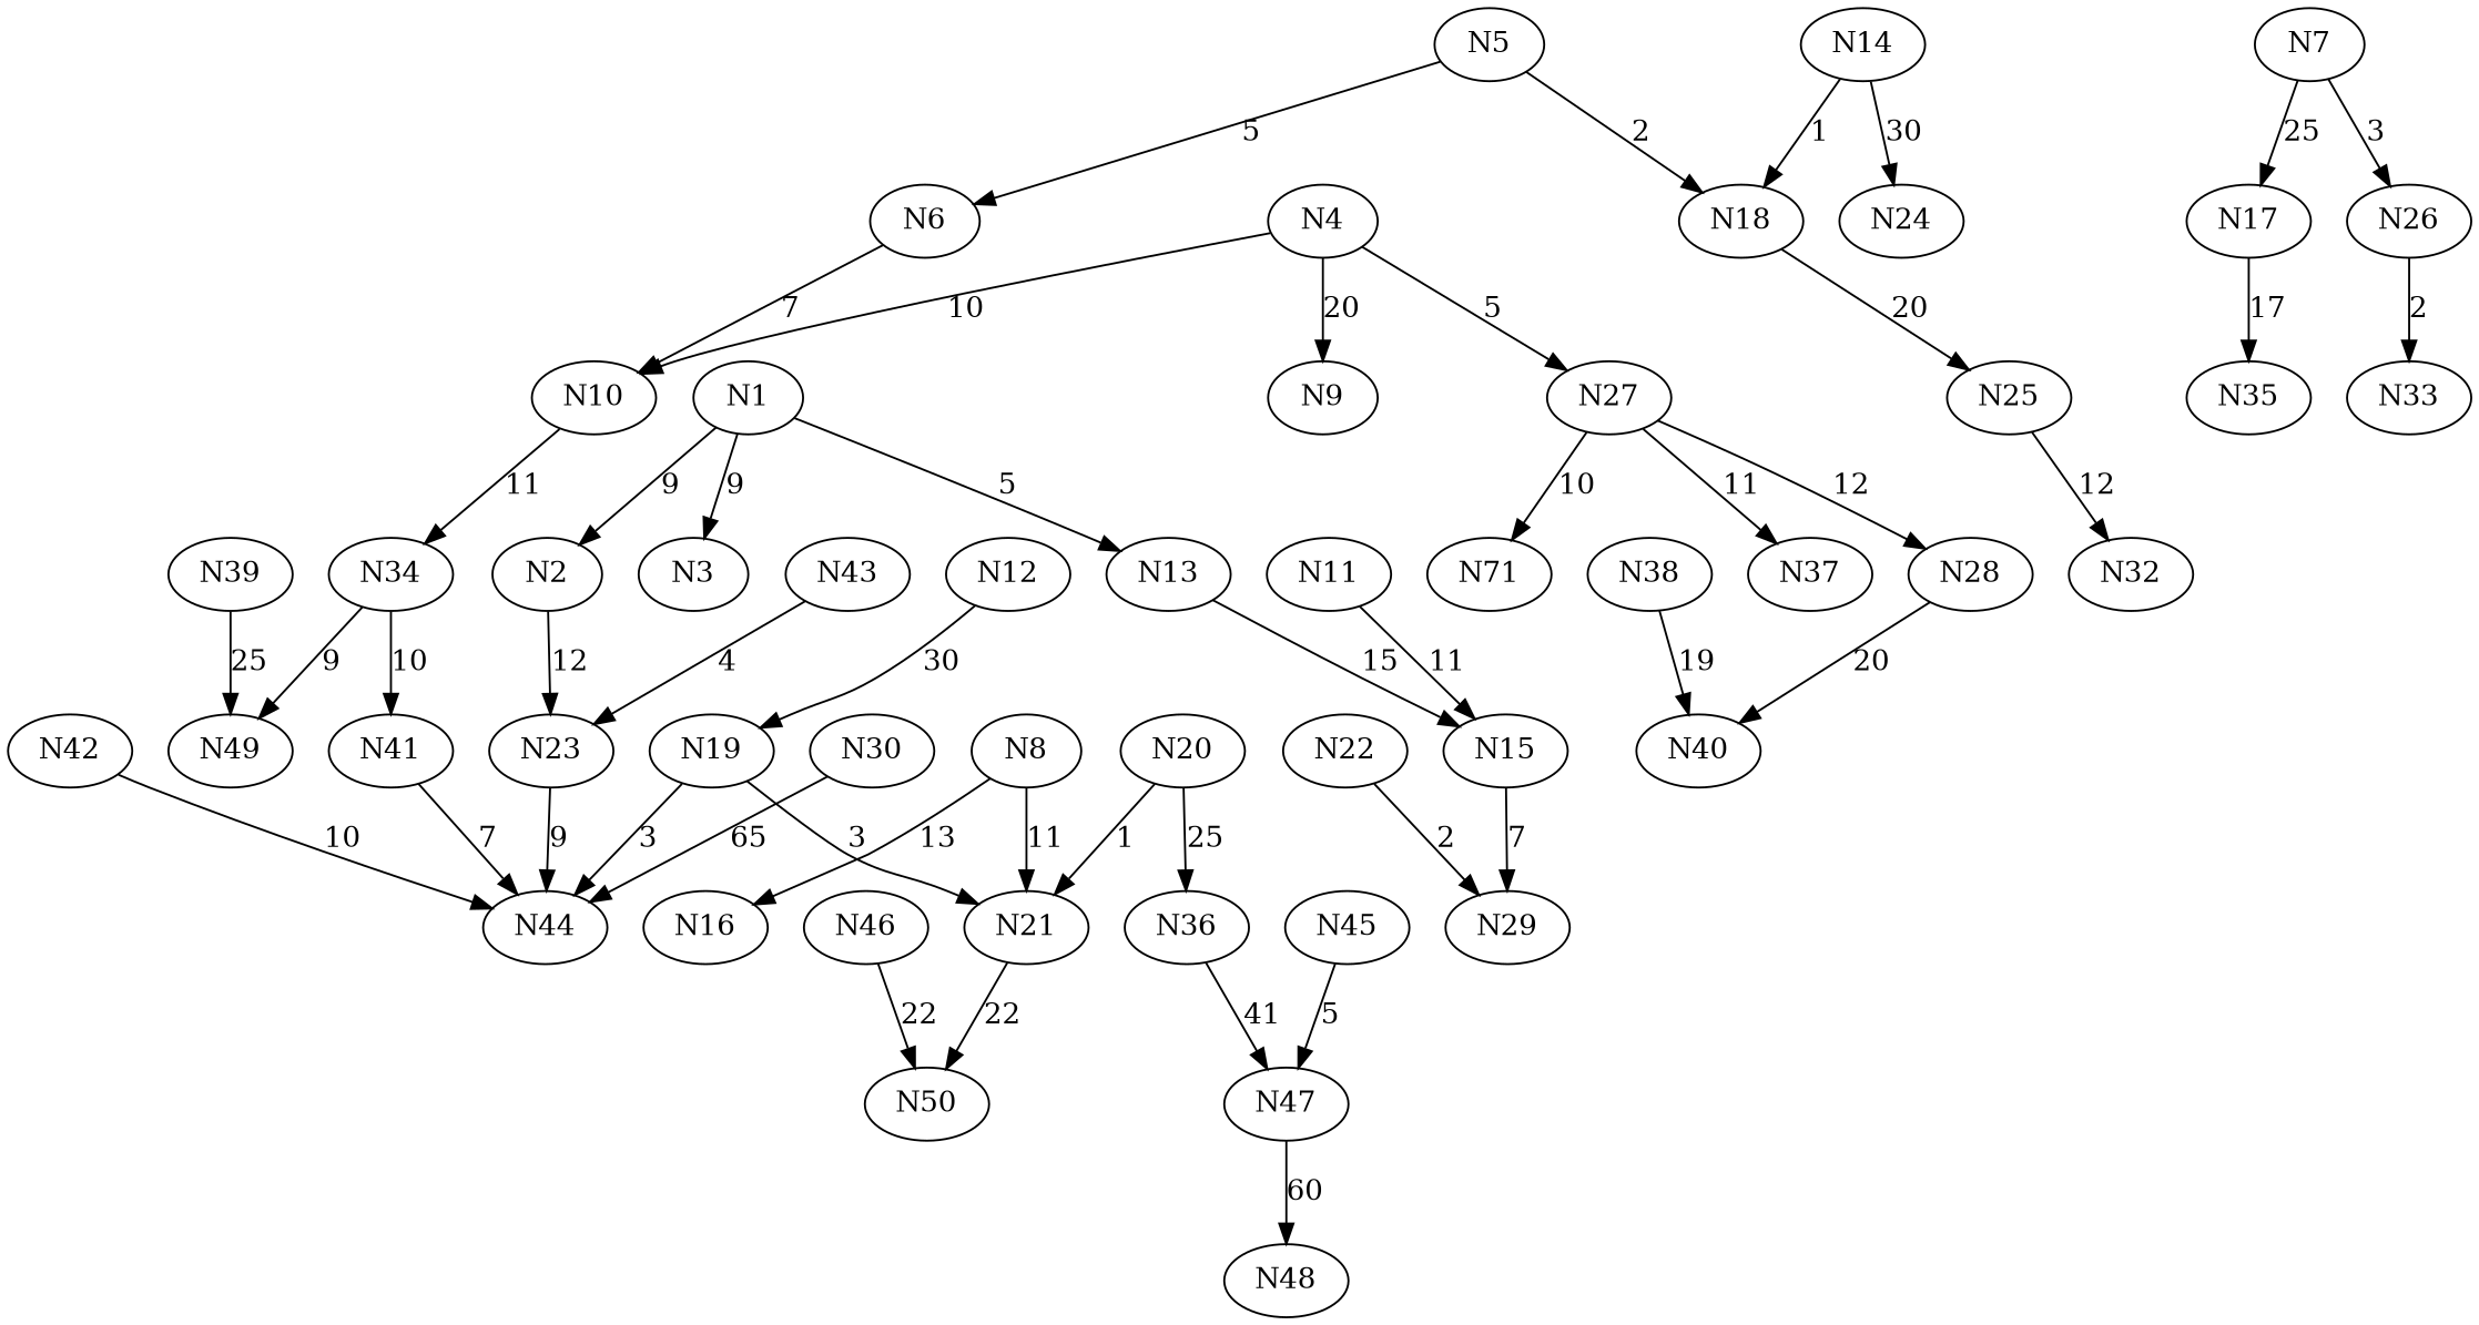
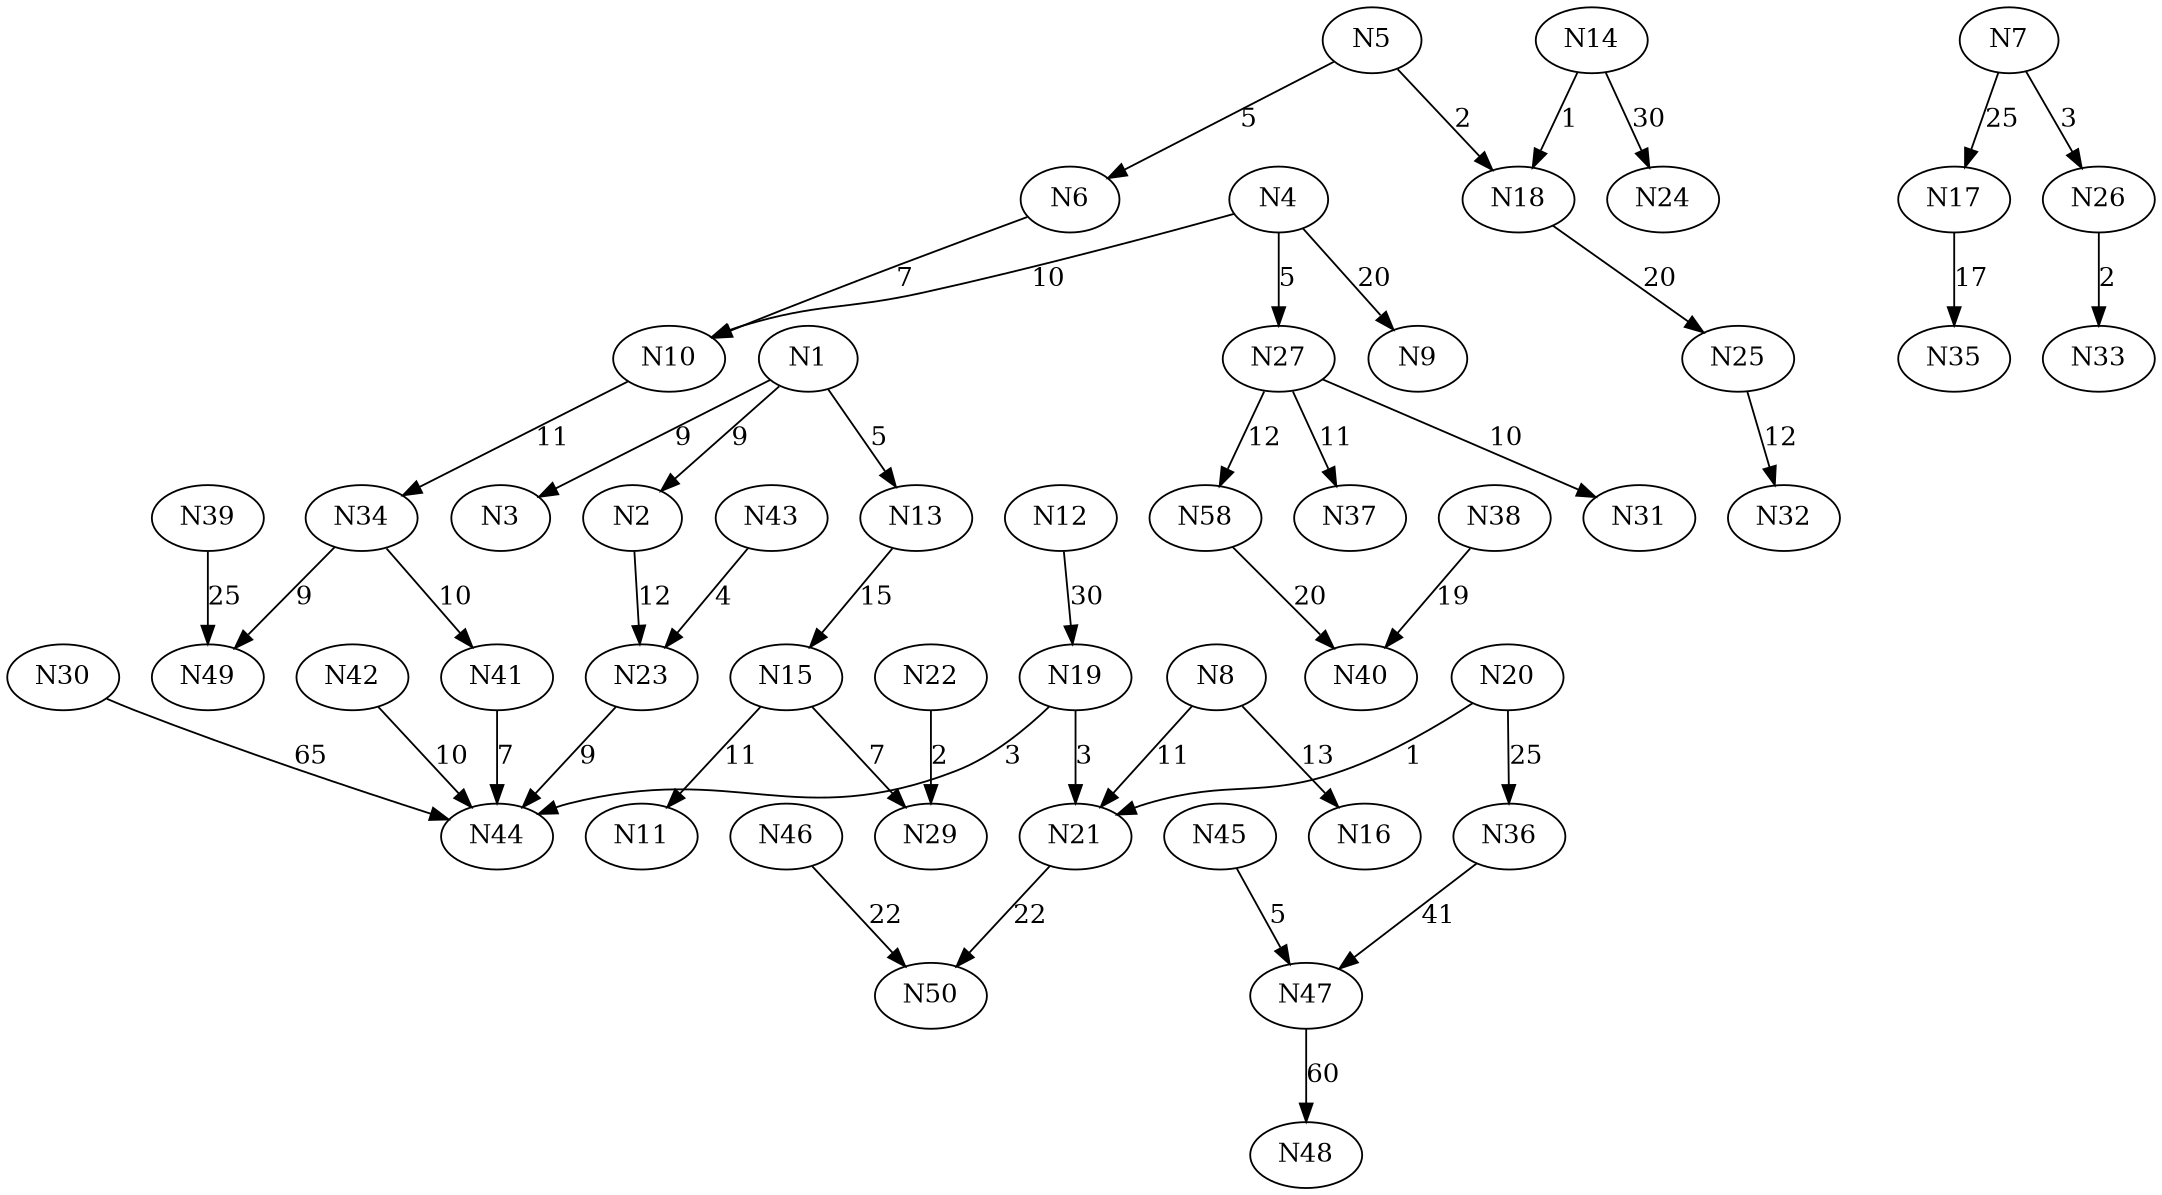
  digraph {
    n1 [label=N1]
    n2 [label=N2]
    n3 [label=N3]
    n4 [label=N13]
    n5 [label=N23]
    n6 [label=N15]
    n7 [label=N44]
    n8 [label=N4]
    n9 [label=N9]
    n10 [label=N10]
    n11 [label=N27]
    n12 [label=N34]
-   n13 [label=N28]
-   n14 [label=N71]
+   n13 [label=N58]
+   n14 [label=N31]
    n15 [label=N37]
    n16 [label=N5]
    n17 [label=N6]
    n18 [label=N18]
    n19 [label=N25]
    n20 [label=N7]
    n21 [label=N17]
    n22 [label=N26]
    n23 [label=N35]
    n24 [label=N33]
    n25 [label=N8]
    n26 [label=N16]
    n27 [label=N21]
    n28 [label=N50]
    n29 [label=N41]
    n30 [label=N49]
    n31 [label=N11]
    n32 [label=N29]
    n33 [label=N12]
    n34 [label=N19]
    n35 [label=N14]
    n36 [label=N24]
    n37 [label=N32]
    n38 [label=N20]
    n39 [label=N36]
    n40 [label=N47]
    n41 [label=N22]
    n42 [label=N43]
    n43 [label=N40]
    n44 [label=N30]
    n45 [label=N48]
    n46 [label=N38]
    n47 [label=N39]
    n48 [label=N42]
    n49 [label=N45]
    n50 [label=N46]
    n1 -> n2 [label=9]
    n1 -> n3 [label=9]
    n1 -> n4 [label=5]
    n2 -> n5 [label=12]
    n4 -> n6 [label=15]
    n5 -> n7 [label=9]
    n6 -> n32 [label=7]
    n8 -> n9 [label=20]
    n8 -> n10 [label=10]
    n8 -> n11 [label=5]
    n10 -> n12 [label=11]
    n11 -> n13 [label=12]
    n11 -> n14 [label=10]
    n11 -> n15 [label=11]
    n12 -> n29 [label=10]
    n12 -> n30 [label=9]
    n13 -> n43 [label=20]
    n16 -> n17 [label=5]
    n16 -> n18 [label=2]
    n17 -> n10 [label=7]
    n18 -> n19 [label=20]
    n19 -> n37 [label=12]
    n20 -> n21 [label=25]
    n20 -> n22 [label=3]
    n21 -> n23 [label=17]
    n22 -> n24 [label=2]
    n25 -> n26 [label=13]
    n25 -> n27 [label=11]
    n27 -> n28 [label=22]
    n29 -> n7 [label=7]
-   n31 -> n6 [label=11]
+   n6 -> n31 [label=11]
    n33 -> n34 [label=30]
    n34 -> n7 [label=3]
    n34 -> n27 [label=3]
    n35 -> n18 [label=1]
    n35 -> n36 [label=30]
    n38 -> n27 [label=1]
    n38 -> n39 [label=25]
    n39 -> n40 [label=41]
    n40 -> n45 [label=60]
    n41 -> n32 [label=2]
    n42 -> n5 [label=4]
    n44 -> n7 [label=65]
    n46 -> n43 [label=19]
    n47 -> n30 [label=25]
    n48 -> n7 [label=10]
    n49 -> n40 [label=5]
    n50 -> n28 [label=22]
  }
